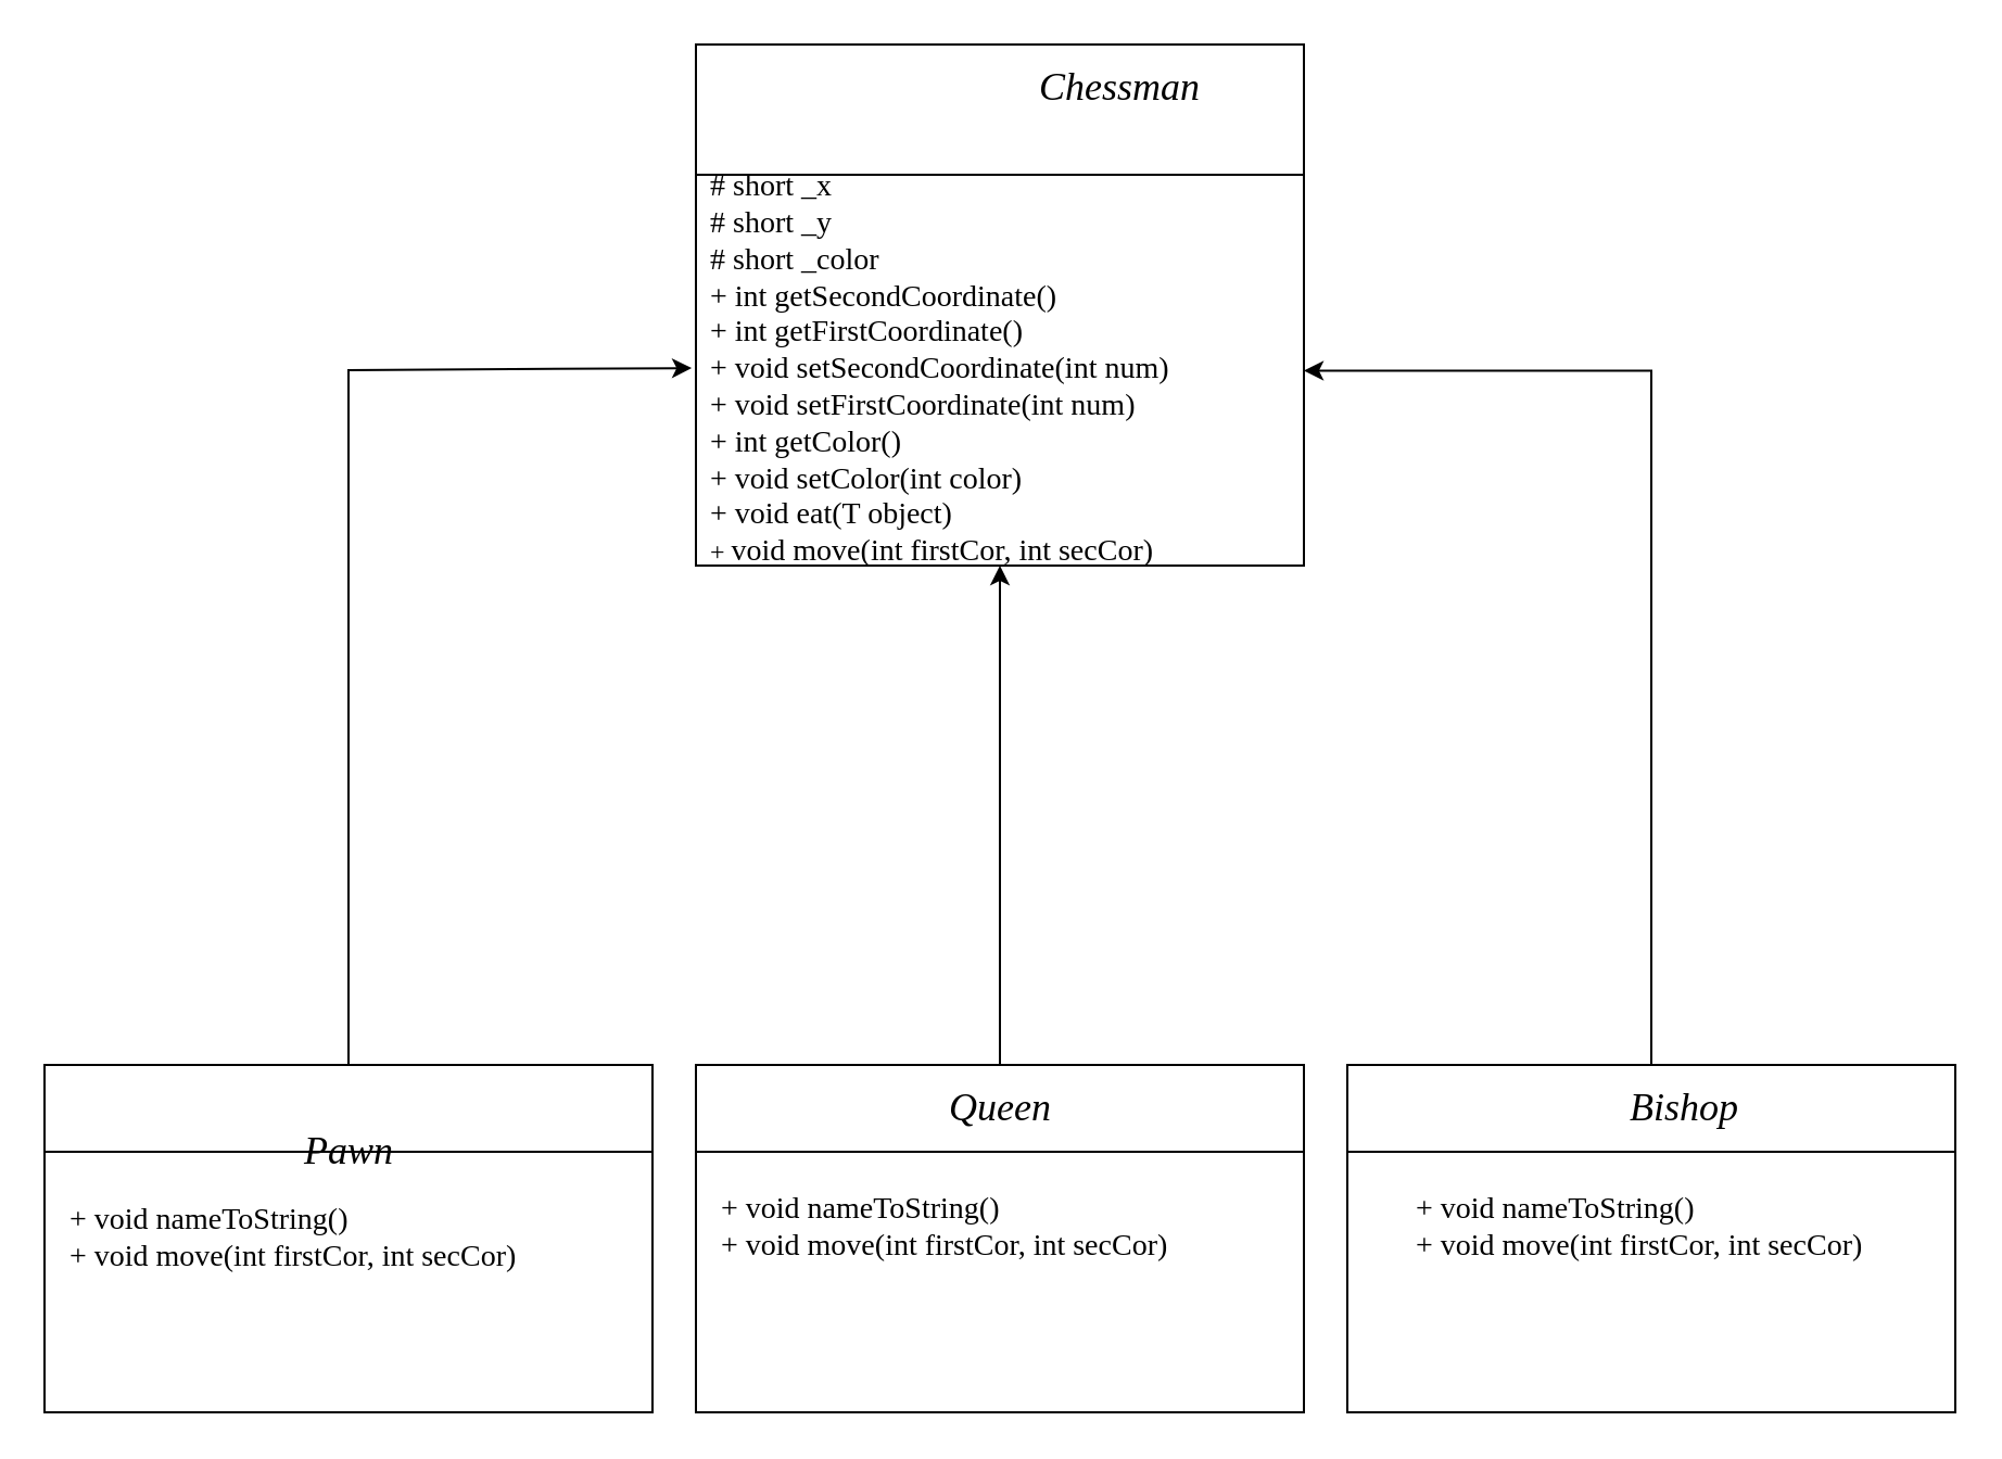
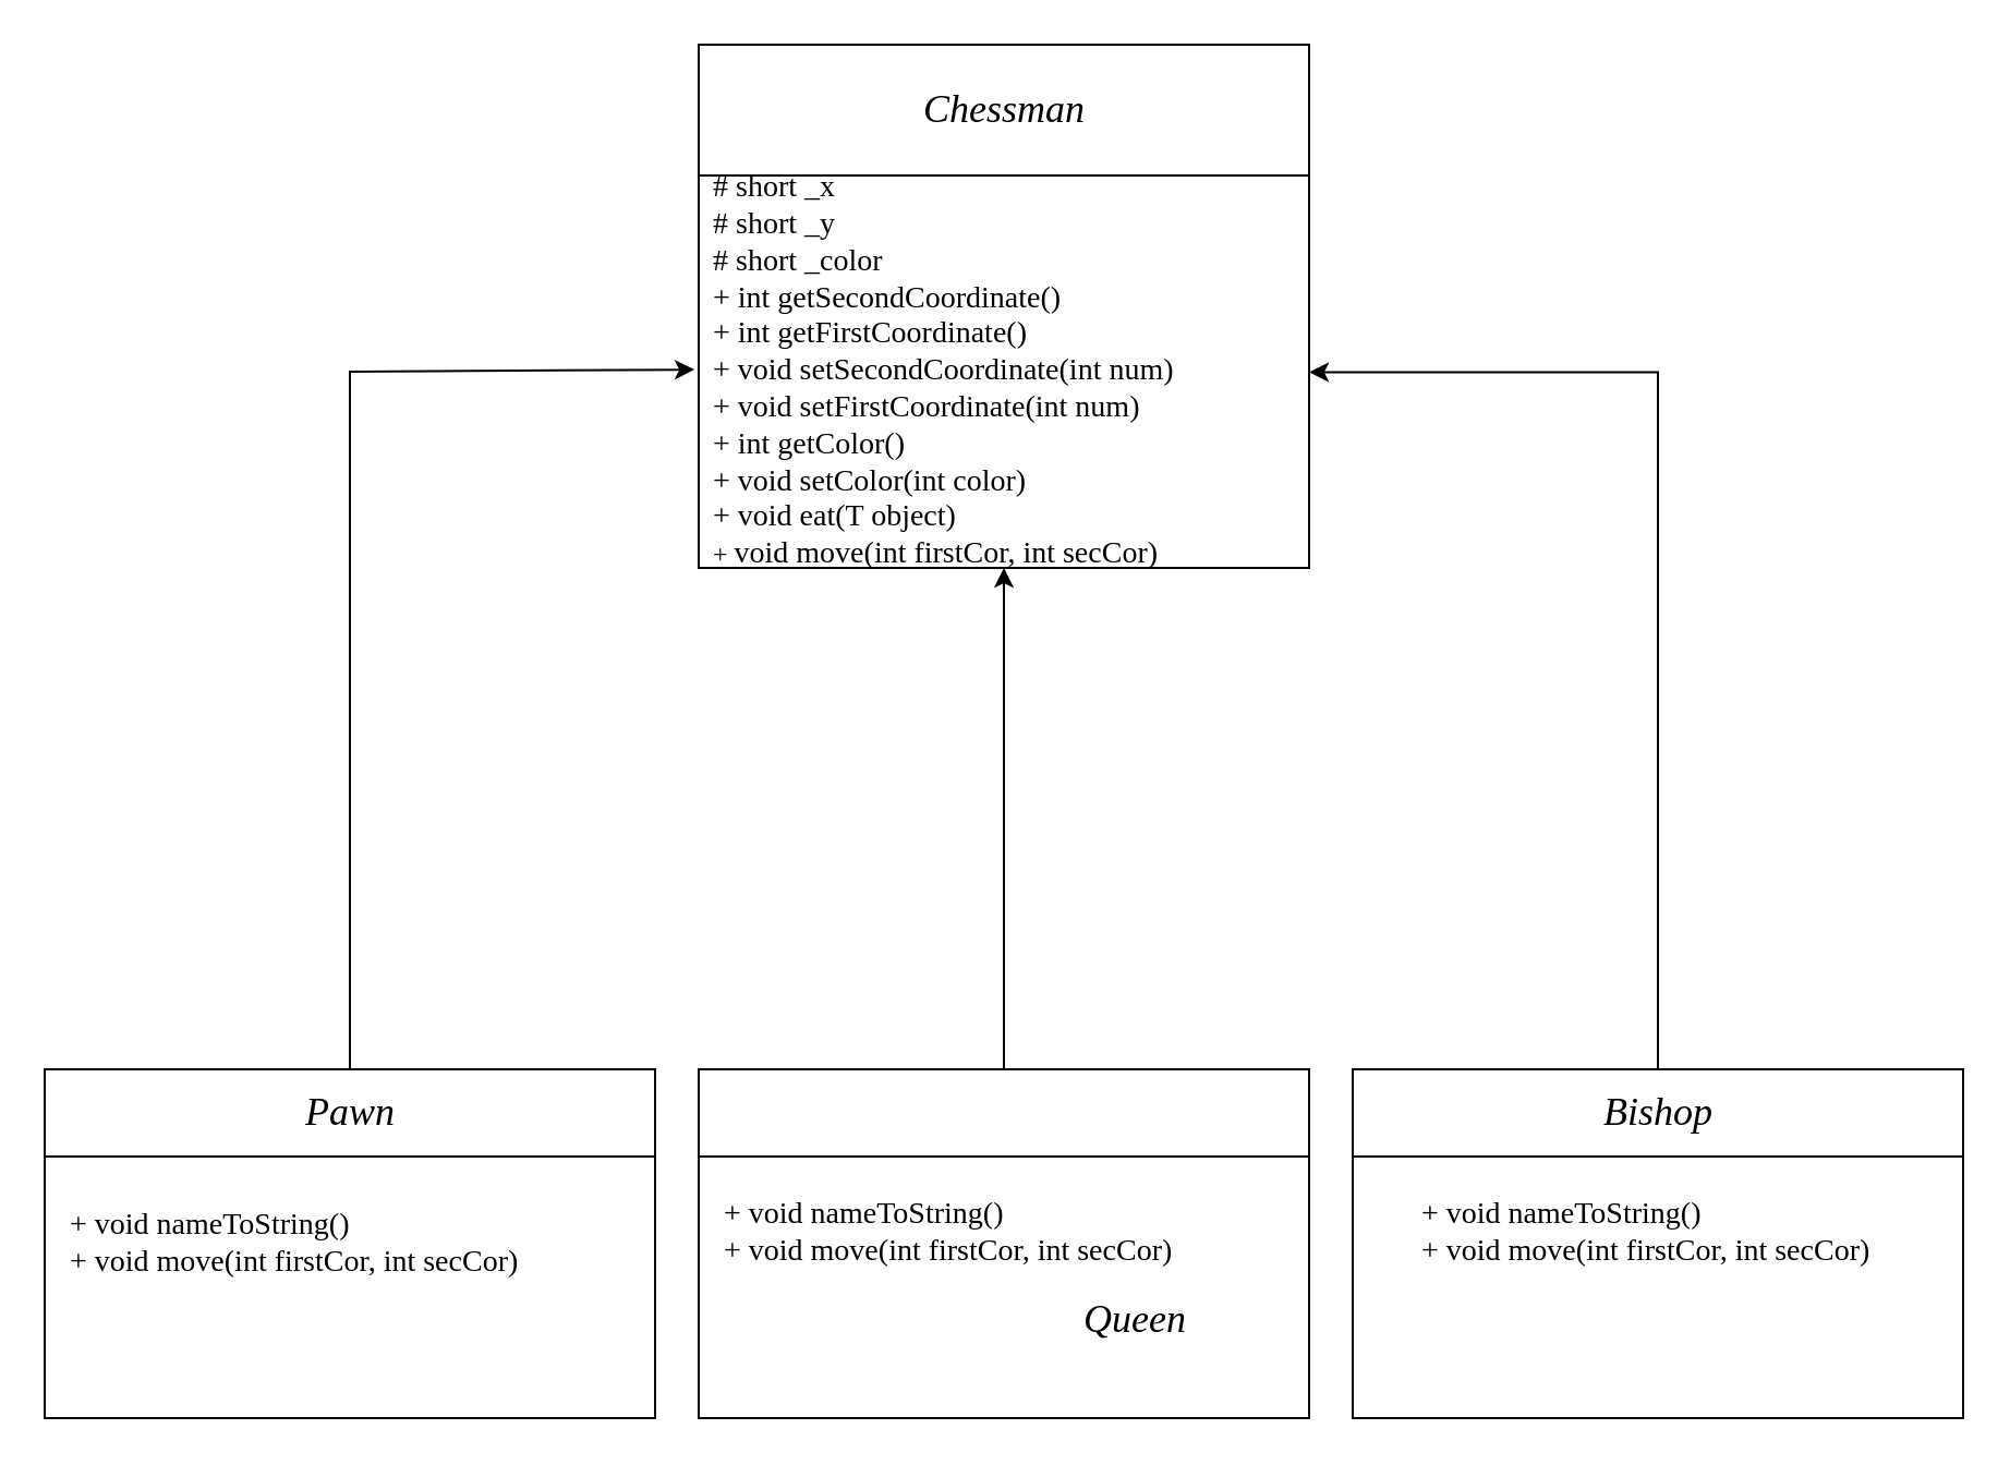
  <mxCell id="0" />
  <mxCell id="1" parent="0" />
  <mxCell id="2" value="" style="edgeStyle=orthogonalEdgeStyle;rounded=0;orthogonalLoop=1;jettySize=auto;html=1;entryX=0.5;entryY=1;entryDx=0;entryDy=0;" edge="1" parent="1" source="3" target="4"><mxGeometry relative="1" as="geometry"><mxPoint x="460" y="410" as="targetPoint" /></mxGeometry></mxCell>
  <mxCell id="3" value="" style="rounded=0;whiteSpace=wrap;html=1;" parent="1" vertex="1"><mxGeometry x="320" y="490" width="280" height="160" as="geometry" /></mxCell>
  <mxCell id="4" value="" style="rounded=0;whiteSpace=wrap;html=1;" parent="1" vertex="1"><mxGeometry x="320" y="20" width="280" height="240" as="geometry" /></mxCell>
  <mxCell id="5" value="" style="edgeStyle=orthogonalEdgeStyle;rounded=0;orthogonalLoop=1;jettySize=auto;html=1;entryX=-0.007;entryY=0.621;entryDx=0;entryDy=0;entryPerimeter=0;" edge="1" parent="1" source="6" target="4"><mxGeometry relative="1" as="geometry"><mxPoint x="160" y="170" as="targetPoint" /><Array as="points"><mxPoint x="160" y="170" /></Array></mxGeometry></mxCell>
  <mxCell id="6" value="" style="rounded=0;whiteSpace=wrap;html=1;" parent="1" vertex="1"><mxGeometry x="20" y="490" width="280" height="160" as="geometry" /></mxCell>
  <mxCell id="7" value="" style="endArrow=none;html=1;entryX=1;entryY=0.25;entryDx=0;entryDy=0;exitX=0;exitY=0.25;exitDx=0;exitDy=0;" parent="1" source="4" target="4" edge="1"><mxGeometry width="50" height="50" relative="1" as="geometry"><mxPoint x="410" y="145" as="sourcePoint" /><mxPoint x="480" y="145" as="targetPoint" /></mxGeometry></mxCell>
- <mxCell id="8" value="&lt;font style=&quot;font-size: 18px&quot; face=&quot;Times New Roman&quot;&gt;&lt;i&gt;Chessman&lt;/i&gt;&lt;/font&gt;" style="text;html=1;align=center;verticalAlign=middle;resizable=0;points=[];;autosize=1;" parent="1" vertex="1"><mxGeometry x="470" y="30" width="90" height="20" as="geometry" /></mxCell>
- <mxCell id="9" value="&lt;font style=&quot;font-size: 18px&quot; face=&quot;Times New Roman&quot;&gt;&lt;i&gt;Pawn&lt;/i&gt;&lt;/font&gt;" style="text;html=1;align=center;verticalAlign=middle;resizable=0;points=[];;autosize=1;" parent="1" vertex="1"><mxGeometry x="130" y="520" width="60" height="20" as="geometry" /></mxCell>
+ <mxCell id="8" value="&lt;font style=&quot;font-size: 18px&quot; face=&quot;Times New Roman&quot;&gt;&lt;i&gt;Chessman&lt;/i&gt;&lt;/font&gt;" style="text;html=1;align=center;verticalAlign=middle;resizable=0;points=[];;autosize=1;" parent="1" vertex="1"><mxGeometry x="415" y="40" width="90" height="20" as="geometry" /></mxCell>
+ <mxCell id="9" value="&lt;font style=&quot;font-size: 18px&quot; face=&quot;Times New Roman&quot;&gt;&lt;i&gt;Pawn&lt;/i&gt;&lt;/font&gt;" style="text;html=1;align=center;verticalAlign=middle;resizable=0;points=[];;autosize=1;" parent="1" vertex="1"><mxGeometry x="130" y="500" width="60" height="20" as="geometry" /></mxCell>
  <mxCell id="10" value="" style="edgeStyle=orthogonalEdgeStyle;rounded=0;orthogonalLoop=1;jettySize=auto;html=1;entryX=1;entryY=0.626;entryDx=0;entryDy=0;entryPerimeter=0;" edge="1" parent="1" source="11" target="4"><mxGeometry relative="1" as="geometry"><mxPoint x="760" y="170" as="targetPoint" /><Array as="points"><mxPoint x="760" y="170" /></Array></mxGeometry></mxCell>
  <mxCell id="11" value="" style="rounded=0;whiteSpace=wrap;html=1;" parent="1" vertex="1"><mxGeometry x="620" y="490" width="280" height="160" as="geometry" /></mxCell>
  <mxCell id="12" value="" style="endArrow=none;html=1;entryX=1;entryY=0.25;entryDx=0;entryDy=0;exitX=0;exitY=0.25;exitDx=0;exitDy=0;" parent="1" source="11" target="11" edge="1"><mxGeometry width="50" height="50" relative="1" as="geometry"><mxPoint x="430" y="165" as="sourcePoint" /><mxPoint x="500" y="165" as="targetPoint" /></mxGeometry></mxCell>
- <mxCell id="13" value="&lt;font style=&quot;font-size: 18px&quot; face=&quot;Times New Roman&quot;&gt;&lt;i&gt;Queen&lt;/i&gt;&lt;/font&gt;" style="text;html=1;align=center;verticalAlign=middle;resizable=0;points=[];;autosize=1;" parent="1" vertex="1"><mxGeometry x="430" y="500" width="60" height="20" as="geometry" /></mxCell>
+ <mxCell id="13" value="&lt;font style=&quot;font-size: 18px&quot; face=&quot;Times New Roman&quot;&gt;&lt;i&gt;Queen&lt;/i&gt;&lt;/font&gt;" style="text;html=1;align=center;verticalAlign=middle;resizable=0;points=[];;autosize=1;" parent="1" vertex="1"><mxGeometry x="490" y="595" width="60" height="20" as="geometry" /></mxCell>
  <mxCell id="14" value="" style="endArrow=none;html=1;entryX=1;entryY=0.25;entryDx=0;entryDy=0;exitX=0;exitY=0.25;exitDx=0;exitDy=0;" parent="1" source="3" target="3" edge="1"><mxGeometry width="50" height="50" relative="1" as="geometry"><mxPoint x="910" y="455" as="sourcePoint" /><mxPoint x="980" y="455" as="targetPoint" /></mxGeometry></mxCell>
- <mxCell id="15" value="&lt;i&gt;&lt;font face=&quot;Times New Roman&quot; style=&quot;font-size: 18px&quot;&gt;Bishop&lt;/font&gt;&lt;/i&gt;" style="text;html=1;align=center;verticalAlign=middle;resizable=0;points=[];;autosize=1;" parent="1" vertex="1"><mxGeometry x="740" y="500" width="70" height="20" as="geometry" /></mxCell>
+ <mxCell id="15" value="&lt;i&gt;&lt;font face=&quot;Times New Roman&quot; style=&quot;font-size: 18px&quot;&gt;Bishop&lt;/font&gt;&lt;/i&gt;" style="text;html=1;align=center;verticalAlign=middle;resizable=0;points=[];;autosize=1;" parent="1" vertex="1"><mxGeometry x="725" y="500" width="70" height="20" as="geometry" /></mxCell>
  <mxCell id="16" value="" style="endArrow=none;html=1;entryX=1;entryY=0.25;entryDx=0;entryDy=0;exitX=0;exitY=0.25;exitDx=0;exitDy=0;" parent="1" source="6" target="6" edge="1"><mxGeometry width="50" height="50" relative="1" as="geometry"><mxPoint x="120" y="590" as="sourcePoint" /><mxPoint x="170" y="540" as="targetPoint" /></mxGeometry></mxCell>
  <mxCell id="17" value="&lt;font style=&quot;font-size: 14px&quot; face=&quot;Times New Roman&quot;&gt;# short _x&lt;br&gt;# short _y&lt;br&gt;# short _color&lt;br&gt;+ int getSecondCoordinate()&lt;br&gt;+ int getFirstCoordinate()&lt;br&gt;+&amp;nbsp;&lt;/font&gt;&lt;span style=&quot;font-family: &amp;#34;times new roman&amp;#34; ; font-size: 14px&quot;&gt;void setSecondCoordinate(int num)&lt;/span&gt;&lt;br style=&quot;font-family: &amp;#34;times new roman&amp;#34; ; font-size: 14px&quot;&gt;&lt;span style=&quot;font-family: &amp;#34;times new roman&amp;#34; ; font-size: 14px&quot;&gt;+ void setFirstCoordinate(&lt;/span&gt;&lt;span style=&quot;font-family: &amp;#34;times new roman&amp;#34; ; font-size: 14px&quot;&gt;int num&lt;/span&gt;&lt;span style=&quot;font-family: &amp;#34;times new roman&amp;#34; ; font-size: 14px&quot;&gt;)&lt;br&gt;&lt;/span&gt;&lt;font face=&quot;Times New Roman&quot;&gt;&lt;font style=&quot;font-size: 14px&quot;&gt;+ int getColor()&lt;br&gt;+ void setColor(int color)&lt;br&gt;&lt;/font&gt;&lt;/font&gt;&lt;span style=&quot;font-family: &amp;#34;times new roman&amp;#34; ; font-size: 14px&quot;&gt;+ void eat(T object)&lt;br&gt;&lt;/span&gt;&lt;font face=&quot;Times New Roman&quot;&gt;+&amp;nbsp;&lt;/font&gt;&lt;span style=&quot;font-family: &amp;#34;times new roman&amp;#34; ; font-size: 14px&quot;&gt;void move(&lt;/span&gt;&lt;span style=&quot;font-family: &amp;#34;times new roman&amp;#34; ; font-size: 14px&quot;&gt;int firstCor, int secCor&lt;/span&gt;&lt;span style=&quot;font-family: &amp;#34;times new roman&amp;#34; ; font-size: 14px&quot;&gt;)&lt;/span&gt;&lt;font face=&quot;Times New Roman&quot;&gt;&lt;br&gt;&lt;/font&gt;" style="text;html=1;align=left;verticalAlign=middle;resizable=0;points=[];;autosize=1;" parent="1" vertex="1"><mxGeometry x="325" y="90" width="230" height="160" as="geometry" /></mxCell>
  <mxCell id="18" value="&lt;font face=&quot;Times New Roman&quot; style=&quot;font-size: 14px&quot;&gt;+ void nameToString()&lt;br&gt;+ void move(int firstCor, int secCor)&lt;br&gt;&lt;/font&gt;" style="text;html=1;align=left;verticalAlign=middle;resizable=0;points=[];;autosize=1;" parent="1" vertex="1"><mxGeometry x="30" y="555" width="220" height="30" as="geometry" /></mxCell>
  <mxCell id="19" value="&lt;font face=&quot;Times New Roman&quot; style=&quot;font-size: 14px&quot;&gt;+ void nameToString()&lt;br&gt;+ void move(&lt;/font&gt;&lt;span style=&quot;font-family: &amp;#34;times new roman&amp;#34; ; font-size: 14px&quot;&gt;int firstCor, int secCor&lt;/span&gt;&lt;font face=&quot;Times New Roman&quot; style=&quot;font-size: 14px&quot;&gt;)&lt;br&gt;&lt;/font&gt;" style="text;html=1;align=left;verticalAlign=middle;resizable=0;points=[];;autosize=1;" parent="1" vertex="1"><mxGeometry x="650" y="550" width="220" height="30" as="geometry" /></mxCell>
  <mxCell id="20" value="&lt;font face=&quot;Times New Roman&quot; style=&quot;font-size: 14px&quot;&gt;+ void nameToString()&lt;br&gt;+ void move(&lt;/font&gt;&lt;span style=&quot;font-family: &amp;#34;times new roman&amp;#34; ; font-size: 14px&quot;&gt;int firstCor, int secCor&lt;/span&gt;&lt;font face=&quot;Times New Roman&quot; style=&quot;font-size: 14px&quot;&gt;)&lt;br&gt;&lt;/font&gt;" style="text;html=1;align=left;verticalAlign=middle;resizable=0;points=[];;autosize=1;" parent="1" vertex="1"><mxGeometry x="330" y="550" width="220" height="30" as="geometry" /></mxCell>
